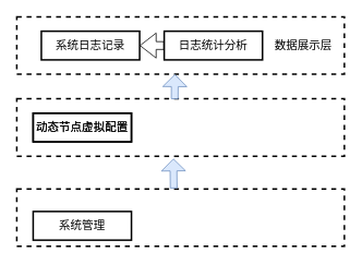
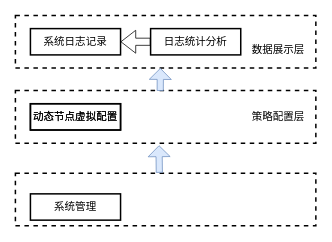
  <mxCell id="0" />
  <mxCell id="1" parent="0" />
  <mxCell id="2" value="" style="rounded=0;whiteSpace=wrap;html=1;fillColor=none;dashed=1;strokeWidth=2;" vertex="1" parent="1"><mxGeometry x="20" y="20" width="400" height="70" as="geometry" /></mxCell>
- <mxCell id="3" value="系统日志记录" style="rounded=0;whiteSpace=wrap;html=1;strokeWidth=2;fillColor=none;fontSize=14;" vertex="1" parent="1"><mxGeometry x="50" y="37.5" width="120" height="35" as="geometry" /></mxCell>
+ <mxCell id="3" value="系统日志记录" style="rounded=0;whiteSpace=wrap;html=1;strokeWidth=2;fillColor=none;fontSize=14;" vertex="1" parent="1"><mxGeometry x="40" y="37.5" width="120" height="35" as="geometry" /></mxCell>
  <mxCell id="4" value="日志统计分析" style="rounded=0;whiteSpace=wrap;html=1;strokeWidth=2;fillColor=none;fontSize=14;" vertex="1" parent="1"><mxGeometry x="200" y="37.5" width="120" height="35" as="geometry" /></mxCell>
- <mxCell id="5" value="数据展示层" style="text;html=1;strokeColor=none;fillColor=none;align=center;verticalAlign=middle;whiteSpace=wrap;rounded=0;fontSize=14;" vertex="1" parent="1"><mxGeometry x="330" y="40" width="80" height="30" as="geometry" /></mxCell>
+ <mxCell id="5" value="数据展示层" style="text;html=1;strokeColor=none;fillColor=none;align=center;verticalAlign=middle;whiteSpace=wrap;rounded=0;fontSize=14;" vertex="1" parent="1"><mxGeometry x="330" y="50" width="80" height="30" as="geometry" /></mxCell>
  <mxCell id="6" value="" style="rounded=0;whiteSpace=wrap;html=1;fillColor=none;dashed=1;strokeWidth=2;" vertex="1" parent="1"><mxGeometry x="20" y="120" width="400" height="70" as="geometry" /></mxCell>
  <mxCell id="7" value="动态节点虚拟配置" style="rounded=0;whiteSpace=wrap;html=1;strokeWidth=2;fillColor=none;fontSize=14;" vertex="1" parent="1"><mxGeometry x="40" y="137.5" width="120" height="35" as="geometry" /></mxCell>
+ <mxCell id="8" value="策略配置层" style="text;html=1;strokeColor=none;fillColor=none;align=center;verticalAlign=middle;whiteSpace=wrap;rounded=0;fontSize=14;" vertex="1" parent="1"><mxGeometry x="330" y="140" width="80" height="30" as="geometry" /></mxCell>
  <mxCell id="9" value="" style="shape=flexArrow;endArrow=classic;html=1;rounded=0;fontSize=14;exitX=0.512;exitY=0.005;exitDx=0;exitDy=0;exitPerimeter=0;width=8.276;endSize=4.545;fillColor=#dae8fc;strokeColor=#6c8ebf;" edge="1" parent="1"><mxGeometry width="50" height="50" relative="1" as="geometry"><mxPoint x="212.8" y="120.4" as="sourcePoint" /><mxPoint x="213" y="90" as="targetPoint" /></mxGeometry></mxCell>
  <mxCell id="10" value="" style="shape=flexArrow;endArrow=classic;html=1;rounded=0;fontSize=14;entryX=1;entryY=0.5;entryDx=0;entryDy=0;exitX=0;exitY=0.5;exitDx=0;exitDy=0;width=9.524;endSize=6.224;" edge="1" parent="1" source="4" target="3"><mxGeometry width="50" height="50" relative="1" as="geometry"><mxPoint x="150" y="110" as="sourcePoint" /><mxPoint x="200" y="60" as="targetPoint" /></mxGeometry></mxCell>
  <mxCell id="11" value="动态节点虚拟配置" style="rounded=0;whiteSpace=wrap;html=1;strokeWidth=2;fillColor=none;fontSize=14;" vertex="1" parent="1"><mxGeometry x="40" y="137.5" width="120" height="35" as="geometry" /></mxCell>
  <mxCell id="12" value="" style="rounded=0;whiteSpace=wrap;html=1;fillColor=none;dashed=1;strokeWidth=2;" vertex="1" parent="1"><mxGeometry x="20" y="230" width="400" height="70" as="geometry" /></mxCell>
  <mxCell id="13" value="系统管理" style="rounded=0;whiteSpace=wrap;html=1;strokeWidth=2;fillColor=none;fontSize=14;" vertex="1" parent="1"><mxGeometry x="40" y="257.5" width="120" height="35" as="geometry" /></mxCell>
  <mxCell id="14" value="" style="shape=flexArrow;endArrow=classic;html=1;rounded=0;fontSize=14;exitX=0.479;exitY=-0.009;exitDx=0;exitDy=0;exitPerimeter=0;width=8.276;endSize=4.545;fillColor=#dae8fc;strokeColor=#6c8ebf;entryX=0.478;entryY=1.041;entryDx=0;entryDy=0;entryPerimeter=0;" edge="1" parent="1" source="12" target="6"><mxGeometry width="50" height="50" relative="1" as="geometry"><mxPoint x="210" y="230" as="sourcePoint" /><mxPoint x="210.2" y="199.6" as="targetPoint" /></mxGeometry></mxCell>
